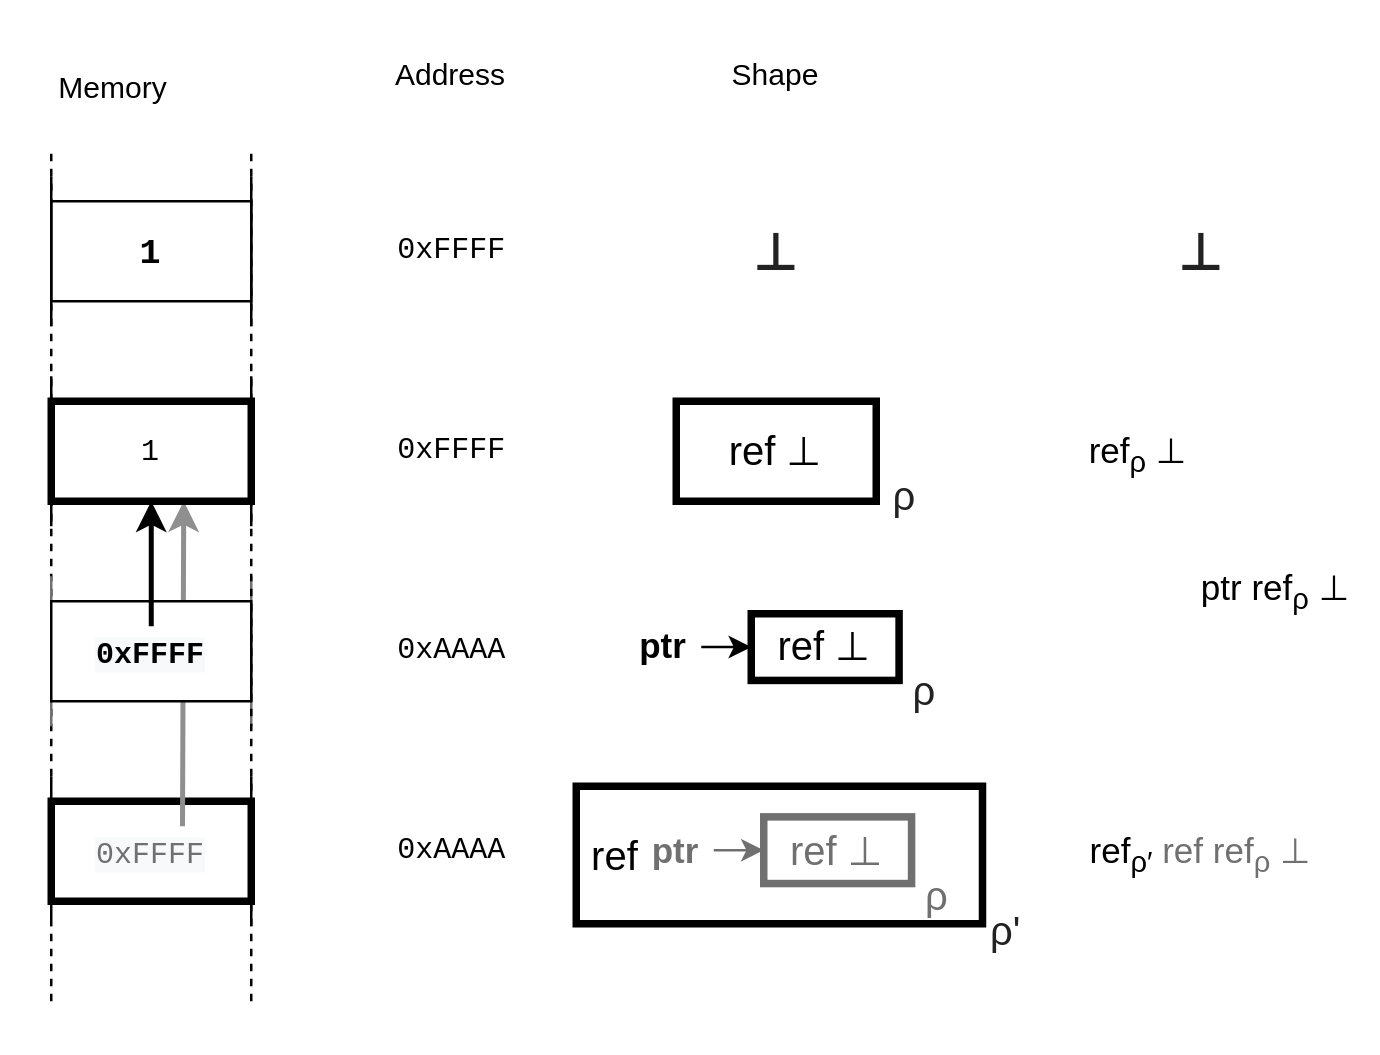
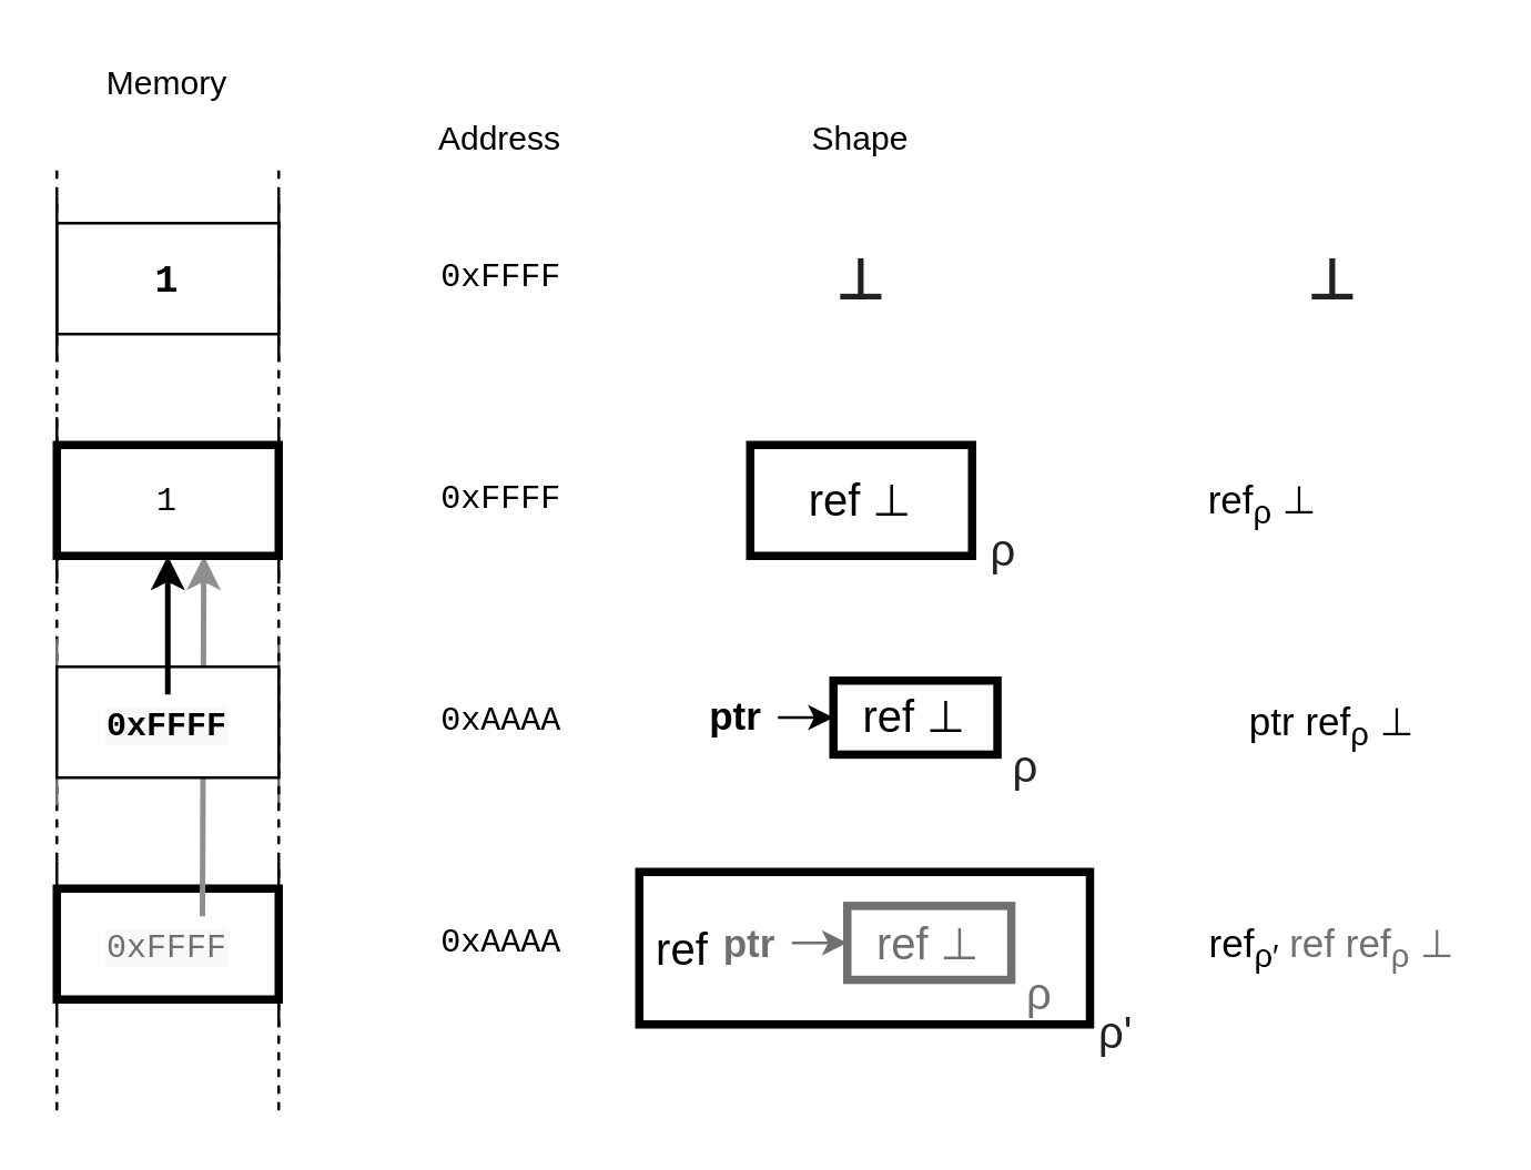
  <mxCell id="0" />
  <mxCell id="1" parent="0" />
  <mxCell id="2" value="&lt;div&gt;&amp;nbsp;ref&lt;br&gt;&lt;/div&gt;" style="text;whiteSpace=wrap;html=1;verticalAlign=middle;align=left;fontStyle=0;fontSize=16;strokeColor=#000000;strokeWidth=3;" parent="1" vertex="1"><mxGeometry x="230" y="314" width="162.5" height="55" as="geometry" /></mxCell>
- <mxCell id="3" value="Memory" style="text;html=1;strokeColor=none;fillColor=none;align=center;verticalAlign=middle;whiteSpace=wrap;rounded=0;" parent="1" vertex="1"><mxGeometry x="5" y="25" width="80" height="20" as="geometry" /></mxCell>
- <mxCell id="4" value="Address" style="text;html=1;strokeColor=none;fillColor=none;align=center;verticalAlign=middle;whiteSpace=wrap;rounded=0;" parent="1" vertex="1"><mxGeometry x="140" y="20" width="80" height="20" as="geometry" /></mxCell>
+ <mxCell id="3" value="Memory" style="text;html=1;strokeColor=none;fillColor=none;align=center;verticalAlign=middle;whiteSpace=wrap;rounded=0;" parent="1" vertex="1"><mxGeometry x="20" y="20" width="80" height="20" as="geometry" /></mxCell>
+ <mxCell id="4" value="Address" style="text;html=1;strokeColor=none;fillColor=none;align=center;verticalAlign=middle;whiteSpace=wrap;rounded=0;" parent="1" vertex="1"><mxGeometry x="140" y="40" width="80" height="20" as="geometry" /></mxCell>
  <mxCell id="5" value="0xFFFF" style="text;html=1;align=center;verticalAlign=middle;resizable=0;points=[];autosize=1;fontFamily=Courier New;fontStyle=0" parent="1" vertex="1"><mxGeometry x="150" y="90" width="60" height="20" as="geometry" /></mxCell>
- <mxCell id="6" value="Shape" style="text;html=1;strokeColor=none;fillColor=none;align=center;verticalAlign=middle;whiteSpace=wrap;rounded=0;" parent="1" vertex="1"><mxGeometry x="270" y="20" width="80" height="20" as="geometry" /></mxCell>
+ <mxCell id="6" value="Shape" style="text;html=1;strokeColor=none;fillColor=none;align=center;verticalAlign=middle;whiteSpace=wrap;rounded=0;" parent="1" vertex="1"><mxGeometry x="270" y="40" width="80" height="20" as="geometry" /></mxCell>
  <mxCell id="7" value="&lt;div style=&quot;font-size: 20px;&quot;&gt;&lt;span style=&quot;color: rgb(34, 34, 34); font-family: arial, sans-serif; text-align: left; background-color: rgb(255, 255, 255); font-size: 20px;&quot;&gt;⊥&lt;/span&gt;&lt;br style=&quot;font-size: 20px;&quot;&gt;&lt;/div&gt;" style="text;whiteSpace=wrap;html=1;verticalAlign=middle;align=center;fontStyle=1;fontSize=20;" parent="1" vertex="1"><mxGeometry x="290" y="85" width="40" height="30" as="geometry" /></mxCell>
  <mxCell id="8" value="" style="endArrow=none;dashed=1;html=1;fontSize=16;" parent="1" edge="1"><mxGeometry width="50" height="50" relative="1" as="geometry"><mxPoint x="20" y="400" as="sourcePoint" /><mxPoint x="20" y="60" as="targetPoint" /></mxGeometry></mxCell>
  <mxCell id="9" value="0xFFFF" style="text;html=1;align=center;verticalAlign=middle;resizable=0;points=[];autosize=1;fontFamily=Courier New;fontStyle=0" parent="1" vertex="1"><mxGeometry x="150" y="170" width="60" height="20" as="geometry" /></mxCell>
  <mxCell id="10" value="&lt;div&gt;ref ⊥&lt;br&gt;&lt;/div&gt;" style="text;whiteSpace=wrap;html=1;verticalAlign=middle;align=center;fontStyle=0;fontSize=16;strokeColor=#000000;strokeWidth=3;" parent="1" vertex="1"><mxGeometry x="270" y="160" width="80" height="40" as="geometry" /></mxCell>
  <mxCell id="11" value="&lt;div&gt;&lt;span style=&quot;caret-color: rgb(34, 34, 34); color: rgb(34, 34, 34); font-family: arial, sans-serif; font-size: 16px; font-style: normal; font-variant-caps: normal; font-weight: normal; letter-spacing: normal; text-align: left; text-indent: 0px; text-transform: none; word-spacing: 0px; text-size-adjust: auto; -webkit-text-stroke-width: 0px; background-color: rgb(255, 255, 255); text-decoration: none; float: none; display: inline !important;&quot;&gt;ρ&lt;/span&gt;&lt;/div&gt;" style="text;whiteSpace=wrap;html=1;fontSize=20;fontFamily=Courier New;" parent="1" vertex="1"><mxGeometry x="355" y="180" width="30" height="40" as="geometry" /></mxCell>
  <mxCell id="12" value="&lt;font face=&quot;Courier New&quot; style=&quot;font-size: 14px;&quot;&gt;1&lt;/font&gt;" style="rounded=0;whiteSpace=wrap;html=1;fontStyle=1;fontSize=14;" parent="1" vertex="1"><mxGeometry x="20" y="80" width="80" height="40" as="geometry" /></mxCell>
  <mxCell id="13" value="" style="endArrow=none;html=1;" parent="1" edge="1"><mxGeometry width="50" height="50" relative="1" as="geometry"><mxPoint x="100" y="130" as="sourcePoint" /><mxPoint x="100" y="70" as="targetPoint" /></mxGeometry></mxCell>
  <mxCell id="14" value="" style="endArrow=none;html=1;" parent="1" edge="1"><mxGeometry width="50" height="50" relative="1" as="geometry"><mxPoint x="20" y="130" as="sourcePoint" /><mxPoint x="20" y="70" as="targetPoint" /></mxGeometry></mxCell>
  <mxCell id="15" value="" style="endArrow=none;html=1;strokeColor=#707070;" parent="1" edge="1"><mxGeometry width="50" height="50" relative="1" as="geometry"><mxPoint x="100" y="290" as="sourcePoint" /><mxPoint x="100" y="230" as="targetPoint" /></mxGeometry></mxCell>
  <mxCell id="16" value="" style="endArrow=none;html=1;strokeColor=#707070;" parent="1" edge="1"><mxGeometry width="50" height="50" relative="1" as="geometry"><mxPoint x="20" y="290" as="sourcePoint" /><mxPoint x="20" y="230" as="targetPoint" /></mxGeometry></mxCell>
  <mxCell id="17" value="&lt;div style=&quot;font-size: 20px;&quot;&gt;&lt;span style=&quot;color: rgb(34, 34, 34); font-family: arial, sans-serif; text-align: left; background-color: rgb(255, 255, 255); font-size: 20px;&quot;&gt;⊥&lt;/span&gt;&lt;br style=&quot;font-size: 20px;&quot;&gt;&lt;/div&gt;" style="text;whiteSpace=wrap;html=1;verticalAlign=middle;align=center;fontStyle=1;fontSize=20;" parent="1" vertex="1"><mxGeometry x="460" y="85" width="40" height="30" as="geometry" /></mxCell>
- <mxCell id="18" value="ptr ref&lt;sub&gt;ρ&lt;/sub&gt; ⊥" style="text;whiteSpace=wrap;html=1;fontSize=14;fontFamily=Helvetica;align=center;" parent="1" vertex="1"><mxGeometry x="475" y="220" width="70" height="30" as="geometry" /></mxCell>
+ <mxCell id="18" value="ptr ref&lt;sub&gt;ρ&lt;/sub&gt; ⊥" style="text;whiteSpace=wrap;html=1;fontSize=14;fontFamily=Helvetica;align=center;" parent="1" vertex="1"><mxGeometry x="445" y="245" width="70" height="30" as="geometry" /></mxCell>
  <mxCell id="19" value="ref&lt;sub&gt;ρ&lt;/sub&gt; ⊥" style="text;whiteSpace=wrap;html=1;fontSize=14;fontFamily=Helvetica;align=center;" parent="1" vertex="1"><mxGeometry x="425" y="165" width="60" height="30" as="geometry" /></mxCell>
  <mxCell id="20" value="0xAAAA" style="text;html=1;align=center;verticalAlign=middle;resizable=0;points=[];autosize=1;fontFamily=Courier New;fontStyle=0" parent="1" vertex="1"><mxGeometry x="150" y="250" width="60" height="20" as="geometry" /></mxCell>
  <mxCell id="21" value="" style="group;fontColor=#707070;fillColor=#ffffff;" parent="1" vertex="1" connectable="0"><mxGeometry x="20" y="310" width="80" height="60" as="geometry" /></mxCell>
  <mxCell id="22" value="" style="rounded=0;whiteSpace=wrap;html=1;fontStyle=1;strokeWidth=3;strokeColor=#000000;fontColor=#707070;" parent="21" vertex="1"><mxGeometry y="10" width="80" height="40" as="geometry" /></mxCell>
  <mxCell id="23" value="" style="endArrow=none;html=1;strokeColor=#000000;" parent="21" edge="1"><mxGeometry width="50" height="50" relative="1" as="geometry"><mxPoint x="80" y="60" as="sourcePoint" /><mxPoint x="80" as="targetPoint" /></mxGeometry></mxCell>
  <mxCell id="24" value="" style="endArrow=none;html=1;strokeColor=#000000;" parent="21" edge="1"><mxGeometry width="50" height="50" relative="1" as="geometry"><mxPoint y="60" as="sourcePoint" /><mxPoint as="targetPoint" /></mxGeometry></mxCell>
  <mxCell id="25" value="&lt;div&gt;&lt;span style=&quot;font-family: &amp;quot;courier new&amp;quot;; font-size: 12px; font-style: normal; font-weight: 400; letter-spacing: normal; text-align: center; text-indent: 0px; text-transform: none; word-spacing: 0px; background-color: rgb(248, 249, 250); float: none; display: inline;&quot;&gt;0xFFFF&lt;/span&gt;&lt;/div&gt;" style="text;html=1;strokeColor=none;fillColor=none;align=center;verticalAlign=middle;whiteSpace=wrap;rounded=0;fontFamily=Helvetica;fontSize=14;fontColor=#707070;" parent="21" vertex="1"><mxGeometry x="15" y="20" width="50" height="20" as="geometry" /></mxCell>
  <mxCell id="26" value="ref&lt;sub&gt;ρ′&lt;/sub&gt; &lt;font color=&quot;#707070&quot;&gt;ref ref&lt;sub&gt;ρ&lt;/sub&gt; ⊥&lt;/font&gt;" style="text;whiteSpace=wrap;html=1;fontSize=14;fontFamily=Helvetica;align=center;" parent="1" vertex="1"><mxGeometry x="430" y="325" width="100" height="30" as="geometry" /></mxCell>
  <mxCell id="27" value="" style="group" parent="1" vertex="1" connectable="0"><mxGeometry x="300" y="245" width="85" height="40" as="geometry" /></mxCell>
  <mxCell id="28" value="&lt;div&gt;ref ⊥&lt;br&gt;&lt;/div&gt;" style="text;whiteSpace=wrap;html=1;verticalAlign=middle;align=center;fontStyle=0;fontSize=16;strokeColor=#000000;strokeWidth=3;" parent="27" vertex="1"><mxGeometry width="59.13" height="26.667" as="geometry" /></mxCell>
  <mxCell id="29" value="&lt;div&gt;&lt;span style=&quot;caret-color: rgb(34, 34, 34); color: rgb(34, 34, 34); font-family: arial, sans-serif; font-size: 16px; font-style: normal; font-variant-caps: normal; font-weight: normal; letter-spacing: normal; text-align: left; text-indent: 0px; text-transform: none; word-spacing: 0px; text-size-adjust: auto; -webkit-text-stroke-width: 0px; background-color: rgb(255, 255, 255); text-decoration: none; float: none; display: inline !important;&quot;&gt;ρ&lt;/span&gt;&lt;/div&gt;" style="text;whiteSpace=wrap;html=1;fontSize=20;fontFamily=Courier New;" parent="27" vertex="1"><mxGeometry x="62.826" y="13.333" width="22.174" height="26.667" as="geometry" /></mxCell>
  <mxCell id="30" style="orthogonalLoop=1;jettySize=auto;html=1;exitX=1;exitY=0.5;exitDx=0;exitDy=0;entryX=0;entryY=0.5;entryDx=0;entryDy=0;strokeColor=#000000;strokeWidth=1;fontFamily=Helvetica;fontSize=14;" parent="1" source="31" target="28" edge="1"><mxGeometry relative="1" as="geometry" /></mxCell>
  <mxCell id="31" value="&lt;span&gt;ptr&lt;/span&gt;" style="text;html=1;strokeColor=none;fillColor=none;align=center;verticalAlign=middle;whiteSpace=wrap;rounded=0;fontFamily=Helvetica;fontSize=14;fontStyle=1" parent="1" vertex="1"><mxGeometry x="250" y="243.75" width="30" height="29.17" as="geometry" /></mxCell>
  <mxCell id="32" value="0xAAAA" style="text;html=1;align=center;verticalAlign=middle;resizable=0;points=[];autosize=1;fontFamily=Courier New;fontStyle=0" parent="1" vertex="1"><mxGeometry x="150" y="330" width="60" height="20" as="geometry" /></mxCell>
  <mxCell id="33" style="edgeStyle=none;orthogonalLoop=1;jettySize=auto;html=1;exitX=0.75;exitY=0;exitDx=0;exitDy=0;strokeColor=#8F8F8F;strokeWidth=2;fontFamily=Helvetica;fontSize=14;fontColor=#707070;rounded=0;" parent="1" source="25" edge="1"><mxGeometry relative="1" as="geometry"><mxPoint x="73" y="200" as="targetPoint" /><Array as="points" /><mxPoint x="85" y="340" as="sourcePoint" /></mxGeometry></mxCell>
  <mxCell id="34" value="" style="group;fontColor=#707070;strokeColor=none;" parent="1" vertex="1" connectable="0"><mxGeometry x="255" y="325" width="161.67" height="55.84" as="geometry" /></mxCell>
  <mxCell id="35" value="" style="group;fontColor=#707070;" parent="34" vertex="1" connectable="0"><mxGeometry x="50" y="1.25" width="85" height="40" as="geometry" /></mxCell>
  <mxCell id="36" value="&lt;div&gt;ref ⊥&lt;br&gt;&lt;/div&gt;" style="text;whiteSpace=wrap;html=1;verticalAlign=middle;align=center;fontStyle=0;fontSize=16;strokeColor=#707070;strokeWidth=3;fontColor=#707070;" parent="35" vertex="1"><mxGeometry width="59.13" height="26.667" as="geometry" /></mxCell>
  <mxCell id="37" value="&lt;div&gt;&lt;span style=&quot;caret-color: rgb(34, 34, 34); font-family: arial, sans-serif; font-size: 16px; font-style: normal; font-variant-caps: normal; font-weight: normal; letter-spacing: normal; text-align: left; text-indent: 0px; text-transform: none; word-spacing: 0px; text-size-adjust: auto; -webkit-text-stroke-width: 0px; text-decoration: none; float: none; display: inline !important;&quot;&gt;ρ&lt;/span&gt;&lt;/div&gt;" style="text;whiteSpace=wrap;html=1;fontSize=20;fontFamily=Courier New;labelBackgroundColor=none;fontColor=#707070;" parent="35" vertex="1"><mxGeometry x="62.826" y="13.333" width="22.174" height="26.667" as="geometry" /></mxCell>
  <mxCell id="38" style="orthogonalLoop=1;jettySize=auto;html=1;exitX=1;exitY=0.5;exitDx=0;exitDy=0;entryX=0;entryY=0.5;entryDx=0;entryDy=0;strokeColor=#707070;strokeWidth=1;fontFamily=Helvetica;fontSize=14;" parent="34" source="39" target="36" edge="1"><mxGeometry relative="1" as="geometry" /></mxCell>
  <mxCell id="39" value="&lt;span&gt;ptr&lt;/span&gt;" style="text;html=1;strokeColor=none;fillColor=none;align=center;verticalAlign=middle;whiteSpace=wrap;rounded=0;fontFamily=Helvetica;fontSize=14;fontStyle=1;fontColor=#707070;" parent="34" vertex="1"><mxGeometry width="30" height="29.17" as="geometry" /></mxCell>
  <mxCell id="40" value="&lt;div&gt;&lt;span style=&quot;color: rgb(34 , 34 , 34) ; font-family: &amp;#34;arial&amp;#34; , sans-serif ; font-size: 16px ; font-style: normal ; font-weight: normal ; letter-spacing: normal ; text-align: left ; text-indent: 0px ; text-transform: none ; word-spacing: 0px ; background-color: rgb(255 , 255 , 255) ; text-decoration: none ; float: none ; display: inline&quot;&gt;ρ'&lt;/span&gt;&lt;/div&gt;" style="text;whiteSpace=wrap;html=1;fontSize=20;fontFamily=Courier New;" parent="34" vertex="1"><mxGeometry x="139.496" y="29.173" width="22.174" height="26.667" as="geometry" /></mxCell>
  <mxCell id="41" value="" style="endArrow=none;dashed=1;html=1;fontSize=16;" parent="1" edge="1"><mxGeometry width="50" height="50" relative="1" as="geometry"><mxPoint x="100" y="400" as="sourcePoint" /><mxPoint x="100" y="60" as="targetPoint" /></mxGeometry></mxCell>
  <mxCell id="42" value="" style="rounded=0;whiteSpace=wrap;html=1;fontStyle=1;strokeWidth=1;strokeColor=#000000;" parent="1" vertex="1"><mxGeometry x="20" y="240" width="80" height="40" as="geometry" /></mxCell>
  <mxCell id="43" value="&lt;div&gt;&lt;span style=&quot;font-family: &amp;#34;courier new&amp;#34; ; font-size: 12px ; font-style: normal ; letter-spacing: normal ; text-align: center ; text-indent: 0px ; text-transform: none ; word-spacing: 0px ; background-color: rgb(248 , 249 , 250) ; float: none ; display: inline&quot;&gt;&lt;b&gt;&lt;font color=&quot;#000000&quot;&gt;0xFFFF&lt;/font&gt;&lt;/b&gt;&lt;/span&gt;&lt;/div&gt;" style="text;html=1;strokeColor=none;fillColor=none;align=center;verticalAlign=middle;whiteSpace=wrap;rounded=0;fontFamily=Helvetica;fontSize=14;fontColor=#707070;" parent="1" vertex="1"><mxGeometry x="35" y="250" width="50" height="20" as="geometry" /></mxCell>
  <mxCell id="44" value="" style="endArrow=classic;html=1;fontFamily=Courier New;fontSize=20;curved=1;exitX=0.5;exitY=0;exitDx=0;exitDy=0;strokeWidth=2;entryX=0.5;entryY=1;entryDx=0;entryDy=0;" parent="1" source="43" target="46" edge="1"><mxGeometry width="50" height="50" relative="1" as="geometry"><mxPoint x="20" y="260" as="sourcePoint" /><mxPoint x="60" y="230" as="targetPoint" /><Array as="points"><mxPoint x="60" y="240" /><mxPoint x="60" y="220" /></Array></mxGeometry></mxCell>
  <mxCell id="45" value="" style="group;fontStyle=1;strokeWidth=3;strokeColor=none;" parent="1" vertex="1" connectable="0"><mxGeometry x="20" y="150" width="80" height="60" as="geometry" /></mxCell>
  <mxCell id="46" value="&lt;span style=&quot;font-weight: normal&quot;&gt;&lt;font face=&quot;Courier New&quot;&gt;1&lt;/font&gt;&lt;/span&gt;" style="rounded=0;whiteSpace=wrap;html=1;fontStyle=1;strokeWidth=3;" parent="45" vertex="1"><mxGeometry y="10" width="80" height="40" as="geometry" /></mxCell>
  <mxCell id="47" value="" style="endArrow=none;html=1;" parent="45" edge="1"><mxGeometry width="50" height="50" relative="1" as="geometry"><mxPoint x="80" y="60" as="sourcePoint" /><mxPoint x="80" as="targetPoint" /></mxGeometry></mxCell>
  <mxCell id="48" value="" style="endArrow=none;html=1;" parent="45" edge="1"><mxGeometry width="50" height="50" relative="1" as="geometry"><mxPoint y="60" as="sourcePoint" /><mxPoint as="targetPoint" /></mxGeometry></mxCell>
